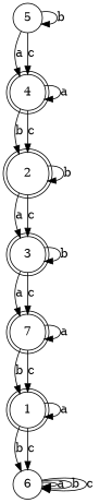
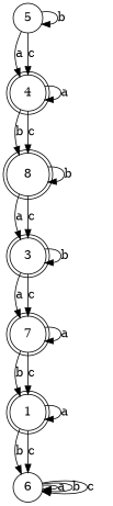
  digraph {
    node [shape=doublecircle]
    n1 [label=5 shape=circle]
    n2 [label=4]
-   n3 [label=2]
+   n3 [label=8]
    n4 [label=3]
    n5 [label=7]
    n6 [label=1]
    n7 [label=6 shape=circle]
    n1 -> n1 [label=b]
    n1 -> n2 [label=a]
    n1 -> n2 [label=c]
    n2 -> n2 [label=a]
    n2 -> n3 [label=b]
    n2 -> n3 [label=c]
    n3 -> n3 [label=b]
    n3 -> n4 [label=a]
    n3 -> n4 [label=c]
    n4 -> n4 [label=b]
    n4 -> n5 [label=a]
    n4 -> n5 [label=c]
    n5 -> n5 [label=a]
    n5 -> n6 [label=b]
    n5 -> n6 [label=c]
    n6 -> n6 [label=a]
    n6 -> n7 [label=b]
    n6 -> n7 [label=c]
    n7 -> n7 [label=a]
    n7 -> n7 [label=b]
    n7 -> n7 [label=c]
  }
